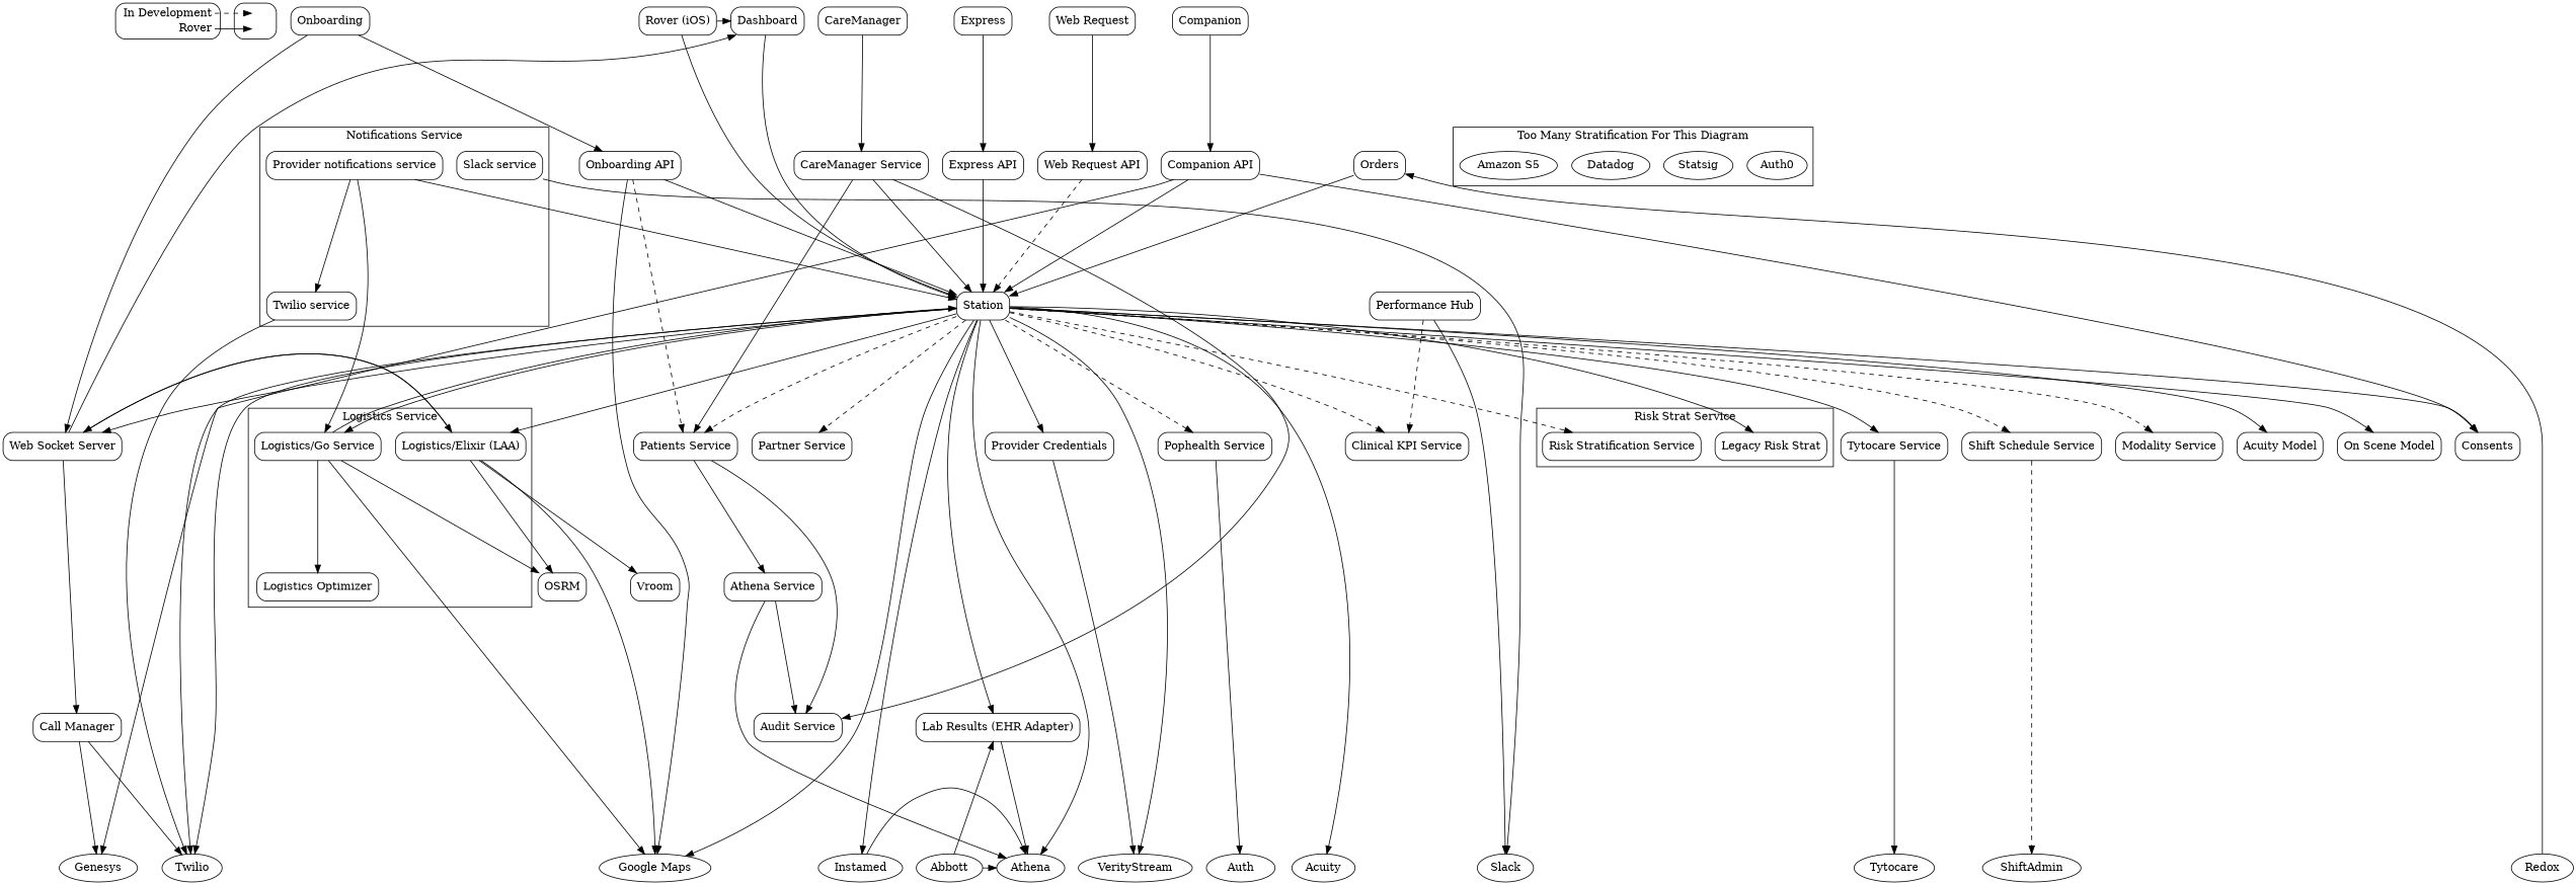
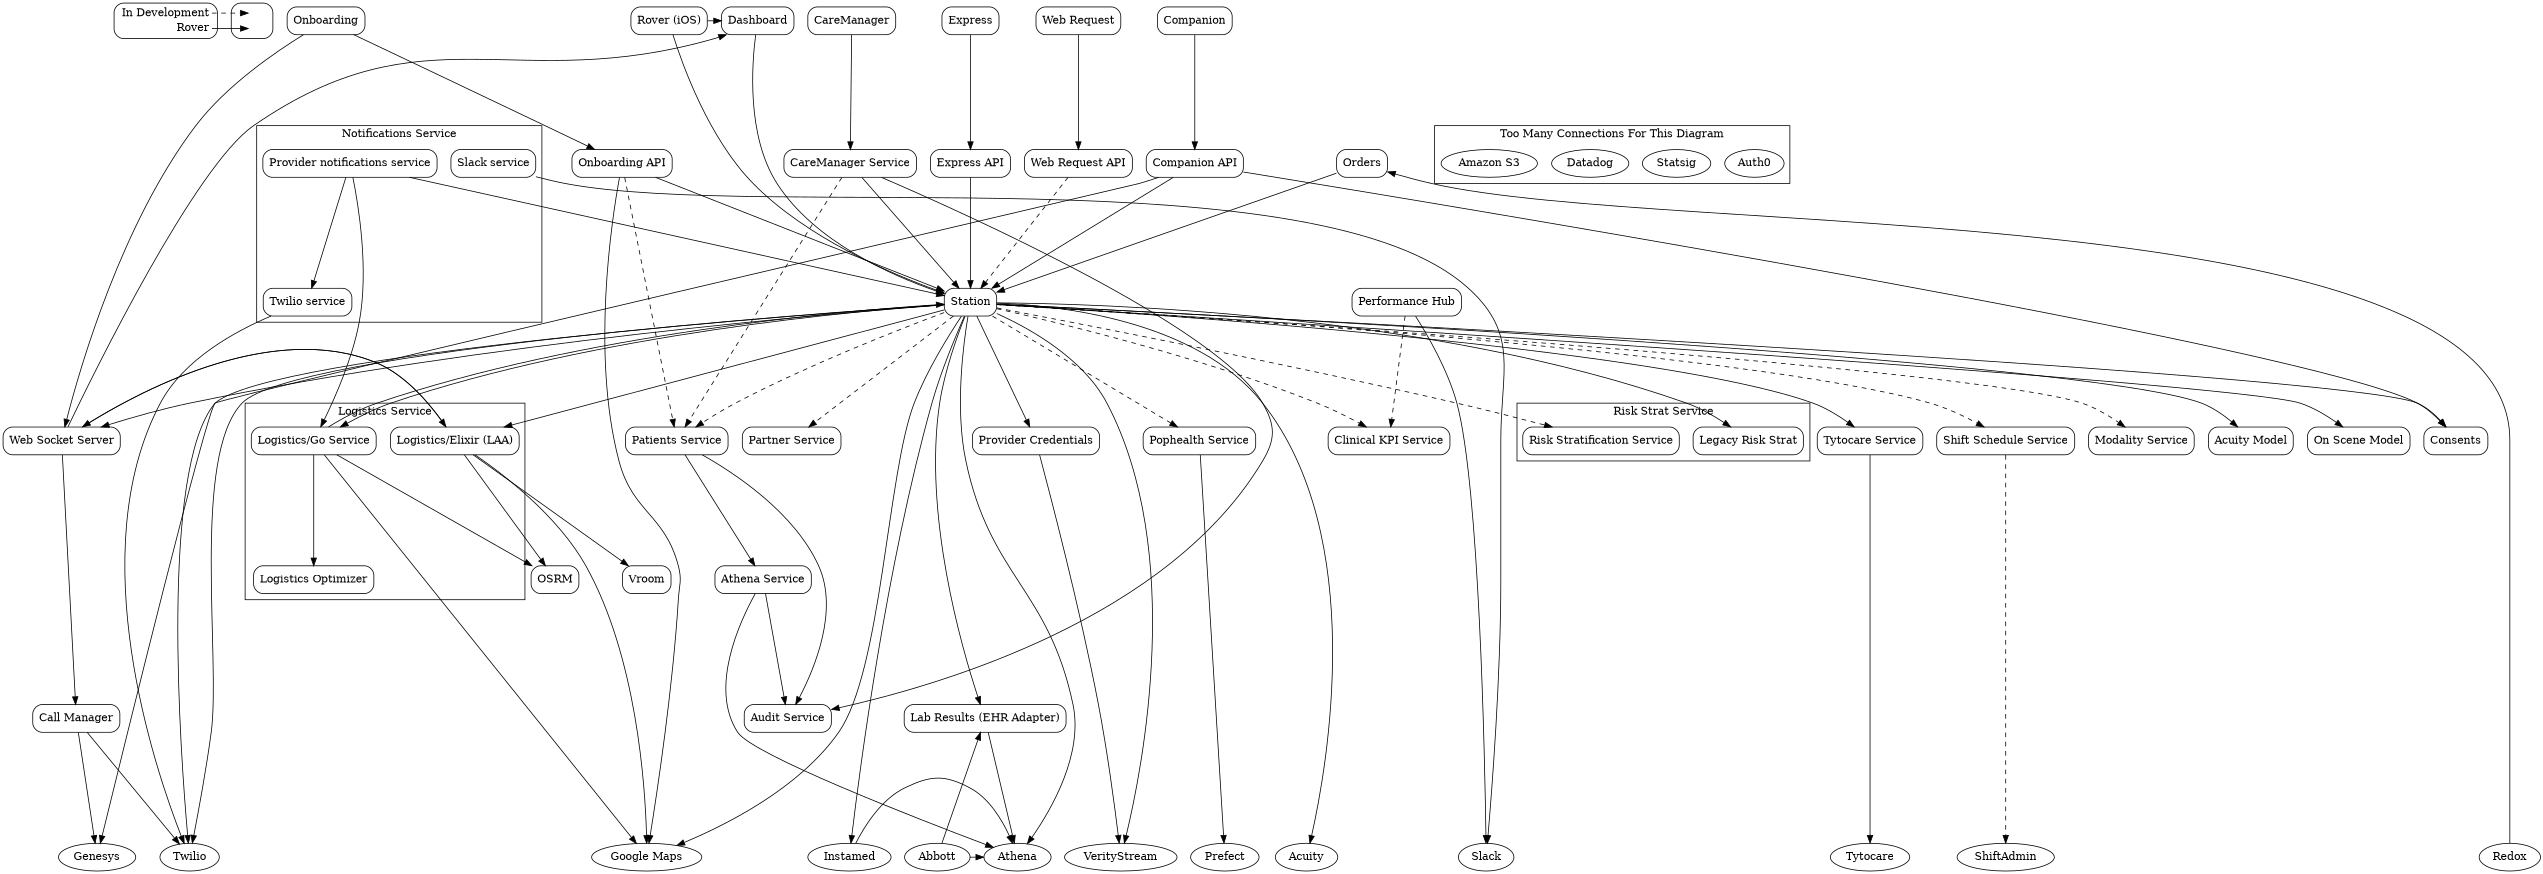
  digraph {
    compound=true
    ranksep=2
    node [shape=box style=rounded]
    n1 [label=<<table border="0" cellpadding="2" cellspacing="0" cellborder="0">         <tr><td align="right" port="i1">In Development</td></tr>         <tr><td align="right" port="i2">Rover</td></tr>         </table>>]
    n2 [label=<<table border="0" cellpadding="2" cellspacing="0" cellborder="0">         <tr><td port="i1">&nbsp;</td></tr>         <tr><td port="i2">&nbsp;</td></tr>         </table>>]
    n3 [label=Companion]
    n4 [label=Onboarding]
    n5 [label="Web Request"]
    n6 [label=Express]
    n7 [label=Dashboard]
    n8 [label=CareManager]
    n9 [label="Rover (iOS)"]
    n10 [label=Genesys shape=ellipse]
    n11 [label=VerityStream shape=ellipse]
    n12 [label=Tytocare shape=ellipse]
    n13 [label=ShiftAdmin shape=ellipse]
    n14 [label=Acuity shape=ellipse]
    n15 [label=Twilio shape=ellipse]
    n16 [label=Redox shape=ellipse]
    n17 [label=Abbott shape=ellipse]
    n18 [label=Athena shape=ellipse]
-   n19 [label=Auth shape=ellipse]
+   n19 [label=Prefect shape=ellipse]
    n20 [label=Slack shape=ellipse]
    n21 [label=Instamed shape=ellipse]
    n22 [label="Google Maps" shape=ellipse]
    n23 [label="Performance Hub"]
    n24 [label="Call Manager"]
    n25 [label=Auth0 shape=ellipse]
    n26 [label=Statsig shape=ellipse]
    n27 [label=Datadog shape=ellipse]
-   n28 [label="Amazon S5" shape=ellipse]
+   n28 [label="Amazon S3" shape=ellipse]
    n29 [label="Companion API"]
    n30 [label="Onboarding API"]
    n31 [label="Web Request API"]
    n32 [label="Express API"]
    n33 [label="Pophealth Service"]
    n34 [label="Partner Service"]
    n35 [label="Risk Stratification Service"]
    n36 [label="Legacy Risk Strat"]
    n37 [label="Modality Service"]
    n38 [label="Acuity Model"]
    n39 [label="On Scene Model"]
    n40 [label="Logistics/Elixir (LAA)"]
    n41 [label="Logistics/Go Service"]
    n42 [label="Logistics Optimizer"]
    n43 [label=Vroom]
    n44 [label=OSRM]
    n45 [label="Clinical KPI Service"]
    n46 [label="Tytocare Service"]
    n47 [label="Shift Schedule Service"]
    n48 [label="Athena Service"]
    n49 [label="Patients Service"]
    n50 [label="CareManager Service"]
    n51 [label="Lab Results (EHR Adapter)"]
    n52 [label=Consents]
    n53 [label=Orders]
    n54 [label="Provider Credentials"]
    n55 [label="Provider notifications service"]
    n56 [label="Twilio service"]
    n57 [label="Slack service"]
    n58 [label="Web Socket Server"]
    n59 [label=Station]
    n60 [label="Audit Service"]
    subgraph sub_1 {
      label=Legend
      subgraph sub_2 {
        label=Legend
        rank=source
        n1
        n2
      }
    }
    subgraph sub_3 {
      label=Frontend
      rank=source
      n3
      n4
      n5
      n6
      n7
      n8
      n9
    }
    subgraph sub_4 {
      label=External
      rank=sink
      n10
      n11
      n12
      n13
      n14
      n15
      n16
      n17
      n18
      n19
      n20
      n21
      n22
    }
    subgraph sub_5 {
      label=Slack
      n23
    }
    subgraph sub_6 {
      label=Calls
      n24
    }
    subgraph cluster_7 {
-     label="Too Many Stratification For This Diagram"
+     label="Too Many Connections For This Diagram"
      n25
      n26
      n27
      n28
    }
    subgraph sub_8 {
      label="API Gateway"
      rank=same
      n29
      n30
      n31
      n32
    }
    subgraph sub_9 {
      label=Partner
      n33
      n34
    }
    subgraph sub_10 {
      label="Risk Strat and Acuity"
      n37
      n38
      n39
      subgraph cluster_11 {
        label="Risk Strat Service"
        n35
        n36
      }
    }
    subgraph sub_12 {
      label=Logistics
      n43
      n44
      subgraph cluster_13 {
        label="Logistics Service"
        n40
        n41
        n42
      }
    }
    subgraph sub_14 {
      label=Provider
      n45
      n46
      n47
    }
    subgraph sub_15 {
      label="Patient Records"
      n48
      n49
      n50
      n51
    }
    subgraph sub_16 {
      label=Caravan
      n52
      n53
      n54
    }
    subgraph sub_17 {
      label=Notifications
      subgraph cluster_18 {
        label="Notifications Service"
        n55
        n56
        n57
      }
    }
    n1 -> n2 [headport=i1 style=dashed tailport=i1]
    n1 -> n2 [headport=i2 tailport=i2]
    n3 -> n29
    n4 -> n30
    n4 -> n58
    n5 -> n31
    n6 -> n32
    n7 -> n59
    n8 -> n50
    n9 -> n7
    n9 -> n59
    n16 -> n53
    n17 -> n18
    n17 -> n51
    n21 -> n18
    n23 -> n20
    n23 -> n45 [style=dashed]
    n24 -> n10
    n24 -> n15
    n29 -> n15
    n29 -> n52
    n29 -> n59
    n30 -> n22
    n30 -> n49 [style=dashed]
    n30 -> n59
    n31 -> n59 [style=dashed]
    n32 -> n59
    n33 -> n19
    n40 -> n22
    n40 -> n43
    n40 -> n44
    n40 -> n58
    n41 -> n22
    n41 -> n42
    n41 -> n44
    n41 -> n59
    n46 -> n12
    n47 -> n13 [style=dashed]
    n48 -> n18
    n48 -> n60
    n49 -> n48
    n49 -> n60
-   n50 -> n49 [style=solid]
+   n50 -> n49 [style=dashed]
    n50 -> n59
    n50 -> n60
    n51 -> n18
    n53 -> n59
    n54 -> n11
    n55 -> n41
    n55 -> n56
    n55 -> n59
    n56 -> n15
    n57 -> n20
    n58 -> n7
    n58 -> n24
    n58 -> n40
    n59 -> n10
    n59 -> n11
    n59 -> n14
    n59 -> n15
    n59 -> n18
    n59 -> n21
    n59 -> n22
    n59 -> n33 [style=dashed]
    n59 -> n34 [style=dashed]
    n59 -> n35 [style=dashed]
    n59 -> n36
    n59 -> n37 [style=dashed]
    n59 -> n38
    n59 -> n39
    n59 -> n40
    n59 -> n41
    n59 -> n45 [style=dashed]
    n59 -> n46
    n59 -> n47 [style=dashed]
    n59 -> n49 [style=dashed]
    n59 -> n51
    n59 -> n52
    n59 -> n54
    n59 -> n58
  }
